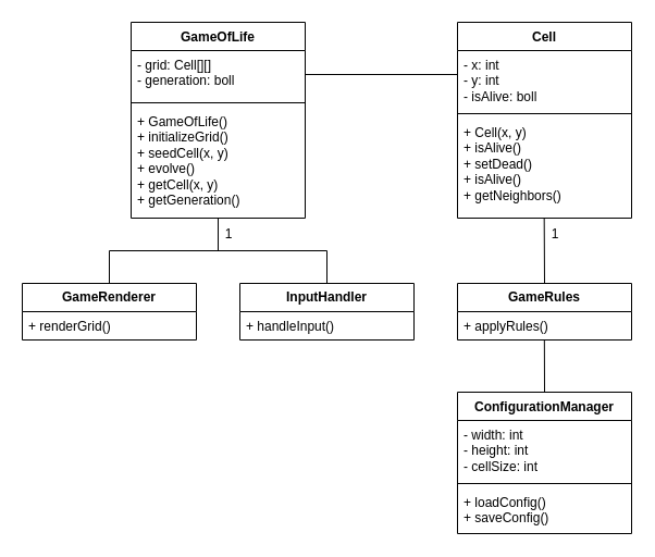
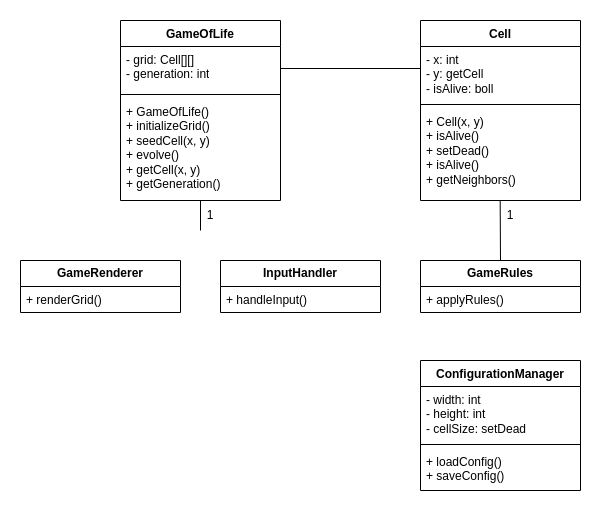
  <mxCell id="0" />
  <mxCell id="1" parent="0" />
  <mxCell id="2" value="GameOfLife" style="swimlane;fontStyle=1;align=center;verticalAlign=top;childLayout=stackLayout;horizontal=1;startSize=26;horizontalStack=0;resizeParent=1;resizeParentMax=0;resizeLast=0;collapsible=1;marginBottom=0;whiteSpace=wrap;html=1;" vertex="1" parent="1"><mxGeometry x="120" y="20" width="160" height="180" as="geometry" /></mxCell>
- <mxCell id="3" value="- grid: Cell[][]&lt;br&gt;- generation: boll" style="text;strokeColor=none;fillColor=none;align=left;verticalAlign=top;spacingLeft=4;spacingRight=4;overflow=hidden;rotatable=0;points=[[0,0.5],[1,0.5]];portConstraint=eastwest;whiteSpace=wrap;html=1;" vertex="1" parent="2"><mxGeometry y="26" width="160" height="44" as="geometry" /></mxCell>
+ <mxCell id="3" value="- grid: Cell[][]&lt;br&gt;- generation: int" style="text;strokeColor=none;fillColor=none;align=left;verticalAlign=top;spacingLeft=4;spacingRight=4;overflow=hidden;rotatable=0;points=[[0,0.5],[1,0.5]];portConstraint=eastwest;whiteSpace=wrap;html=1;" vertex="1" parent="2"><mxGeometry y="26" width="160" height="44" as="geometry" /></mxCell>
  <mxCell id="4" value="" style="line;strokeWidth=1;fillColor=none;align=left;verticalAlign=middle;spacingTop=-1;spacingLeft=3;spacingRight=3;rotatable=0;labelPosition=right;points=[];portConstraint=eastwest;strokeColor=inherit;" vertex="1" parent="2"><mxGeometry y="70" width="160" height="8" as="geometry" /></mxCell>
  <mxCell id="5" value="+ GameOfLife()&lt;br&gt;+ initializeGrid()&lt;br&gt;+ seedCell(x, y)&lt;br&gt;+ evolve()&lt;br&gt;+ getCell(x, y)&lt;br&gt;+ getGeneration()" style="text;strokeColor=none;fillColor=none;align=left;verticalAlign=top;spacingLeft=4;spacingRight=4;overflow=hidden;rotatable=0;points=[[0,0.5],[1,0.5]];portConstraint=eastwest;whiteSpace=wrap;html=1;" vertex="1" parent="2"><mxGeometry y="78" width="160" height="102" as="geometry" /></mxCell>
  <mxCell id="6" value="Cell" style="swimlane;fontStyle=1;align=center;verticalAlign=top;childLayout=stackLayout;horizontal=1;startSize=26;horizontalStack=0;resizeParent=1;resizeParentMax=0;resizeLast=0;collapsible=1;marginBottom=0;whiteSpace=wrap;html=1;" vertex="1" parent="1"><mxGeometry x="420" y="20" width="160" height="180" as="geometry" /></mxCell>
- <mxCell id="7" value="- x: int&lt;br&gt;- y: int&lt;br&gt;- isAlive: boll" style="text;strokeColor=none;fillColor=none;align=left;verticalAlign=top;spacingLeft=4;spacingRight=4;overflow=hidden;rotatable=0;points=[[0,0.5],[1,0.5]];portConstraint=eastwest;whiteSpace=wrap;html=1;" vertex="1" parent="6"><mxGeometry y="26" width="160" height="54" as="geometry" /></mxCell>
+ <mxCell id="7" value="- x: int&lt;br&gt;- y: getCell&lt;br&gt;- isAlive: boll" style="text;strokeColor=none;fillColor=none;align=left;verticalAlign=top;spacingLeft=4;spacingRight=4;overflow=hidden;rotatable=0;points=[[0,0.5],[1,0.5]];portConstraint=eastwest;whiteSpace=wrap;html=1;" vertex="1" parent="6"><mxGeometry y="26" width="160" height="54" as="geometry" /></mxCell>
  <mxCell id="8" value="" style="line;strokeWidth=1;fillColor=none;align=left;verticalAlign=middle;spacingTop=-1;spacingLeft=3;spacingRight=3;rotatable=0;labelPosition=right;points=[];portConstraint=eastwest;strokeColor=inherit;" vertex="1" parent="6"><mxGeometry y="80" width="160" height="8" as="geometry" /></mxCell>
  <mxCell id="9" value="+ Cell(x, y)&lt;br&gt;+ isAlive()&lt;br&gt;+ setDead()&lt;br&gt;+ isAlive()&lt;br&gt;+ getNeighbors()" style="text;strokeColor=none;fillColor=none;align=left;verticalAlign=top;spacingLeft=4;spacingRight=4;overflow=hidden;rotatable=0;points=[[0,0.5],[1,0.5]];portConstraint=eastwest;whiteSpace=wrap;html=1;" vertex="1" parent="6"><mxGeometry y="88" width="160" height="92" as="geometry" /></mxCell>
  <mxCell id="10" value="ConfigurationManager" style="swimlane;fontStyle=1;align=center;verticalAlign=top;childLayout=stackLayout;horizontal=1;startSize=26;horizontalStack=0;resizeParent=1;resizeParentMax=0;resizeLast=0;collapsible=1;marginBottom=0;whiteSpace=wrap;html=1;" vertex="1" parent="1"><mxGeometry x="420" y="360" width="160" height="130" as="geometry" /></mxCell>
- <mxCell id="11" value="- width: int&lt;br&gt;- height: int&lt;br&gt;- cellSize: int" style="text;strokeColor=none;fillColor=none;align=left;verticalAlign=top;spacingLeft=4;spacingRight=4;overflow=hidden;rotatable=0;points=[[0,0.5],[1,0.5]];portConstraint=eastwest;whiteSpace=wrap;html=1;" vertex="1" parent="10"><mxGeometry y="26" width="160" height="54" as="geometry" /></mxCell>
+ <mxCell id="11" value="- width: int&lt;br&gt;- height: int&lt;br&gt;- cellSize: setDead" style="text;strokeColor=none;fillColor=none;align=left;verticalAlign=top;spacingLeft=4;spacingRight=4;overflow=hidden;rotatable=0;points=[[0,0.5],[1,0.5]];portConstraint=eastwest;whiteSpace=wrap;html=1;" vertex="1" parent="10"><mxGeometry y="26" width="160" height="54" as="geometry" /></mxCell>
  <mxCell id="12" value="" style="line;strokeWidth=1;fillColor=none;align=left;verticalAlign=middle;spacingTop=-1;spacingLeft=3;spacingRight=3;rotatable=0;labelPosition=right;points=[];portConstraint=eastwest;strokeColor=inherit;" vertex="1" parent="10"><mxGeometry y="80" width="160" height="8" as="geometry" /></mxCell>
  <mxCell id="13" value="+ loadConfig()&lt;br&gt;+ saveConfig()" style="text;strokeColor=none;fillColor=none;align=left;verticalAlign=top;spacingLeft=4;spacingRight=4;overflow=hidden;rotatable=0;points=[[0,0.5],[1,0.5]];portConstraint=eastwest;whiteSpace=wrap;html=1;" vertex="1" parent="10"><mxGeometry y="88" width="160" height="42" as="geometry" /></mxCell>
  <mxCell id="14" value="&lt;b&gt;GameRules&lt;/b&gt;" style="swimlane;fontStyle=0;childLayout=stackLayout;horizontal=1;startSize=26;fillColor=none;horizontalStack=0;resizeParent=1;resizeParentMax=0;resizeLast=0;collapsible=1;marginBottom=0;whiteSpace=wrap;html=1;" vertex="1" parent="1"><mxGeometry x="420" y="260" width="160" height="52" as="geometry" /></mxCell>
  <mxCell id="15" value="+ applyRules()" style="text;strokeColor=none;fillColor=none;align=left;verticalAlign=top;spacingLeft=4;spacingRight=4;overflow=hidden;rotatable=0;points=[[0,0.5],[1,0.5]];portConstraint=eastwest;whiteSpace=wrap;html=1;" vertex="1" parent="14"><mxGeometry y="26" width="160" height="26" as="geometry" /></mxCell>
  <mxCell id="16" value="&lt;b&gt;GameRenderer&lt;/b&gt;" style="swimlane;fontStyle=0;childLayout=stackLayout;horizontal=1;startSize=26;fillColor=none;horizontalStack=0;resizeParent=1;resizeParentMax=0;resizeLast=0;collapsible=1;marginBottom=0;whiteSpace=wrap;html=1;" vertex="1" parent="1"><mxGeometry x="20" y="260" width="160" height="52" as="geometry" /></mxCell>
  <mxCell id="17" value="+ renderGrid()" style="text;strokeColor=none;fillColor=none;align=left;verticalAlign=top;spacingLeft=4;spacingRight=4;overflow=hidden;rotatable=0;points=[[0,0.5],[1,0.5]];portConstraint=eastwest;whiteSpace=wrap;html=1;" vertex="1" parent="16"><mxGeometry y="26" width="160" height="26" as="geometry" /></mxCell>
  <mxCell id="18" value="&lt;b&gt;InputHandler&lt;/b&gt;" style="swimlane;fontStyle=0;childLayout=stackLayout;horizontal=1;startSize=26;fillColor=none;horizontalStack=0;resizeParent=1;resizeParentMax=0;resizeLast=0;collapsible=1;marginBottom=0;whiteSpace=wrap;html=1;" vertex="1" parent="1"><mxGeometry x="220" y="260" width="160" height="52" as="geometry" /></mxCell>
  <mxCell id="19" value="+ handleInput()" style="text;strokeColor=none;fillColor=none;align=left;verticalAlign=top;spacingLeft=4;spacingRight=4;overflow=hidden;rotatable=0;points=[[0,0.5],[1,0.5]];portConstraint=eastwest;whiteSpace=wrap;html=1;" vertex="1" parent="18"><mxGeometry y="26" width="160" height="26" as="geometry" /></mxCell>
- <mxCell id="20" value="" style="endArrow=none;html=1;rounded=0;exitX=0.5;exitY=0;exitDx=0;exitDy=0;entryX=0.5;entryY=0;entryDx=0;entryDy=0;" edge="1" parent="1" source="16" target="18"><mxGeometry relative="1" as="geometry"><mxPoint x="210" y="520" as="sourcePoint" /><mxPoint x="300" y="240" as="targetPoint" /><Array as="points"><mxPoint x="100" y="230" /><mxPoint x="300" y="230" /></Array></mxGeometry></mxCell>
  <mxCell id="21" value="" style="endArrow=none;html=1;rounded=0;entryX=0.5;entryY=0.998;entryDx=0;entryDy=0;entryPerimeter=0;" edge="1" parent="1" target="5"><mxGeometry relative="1" as="geometry"><mxPoint x="200" y="230" as="sourcePoint" /><mxPoint x="360" y="220" as="targetPoint" /></mxGeometry></mxCell>
  <mxCell id="22" value="" style="endArrow=none;html=1;rounded=0;exitX=1;exitY=0.5;exitDx=0;exitDy=0;" edge="1" parent="1" source="3"><mxGeometry relative="1" as="geometry"><mxPoint x="400" y="240" as="sourcePoint" /><mxPoint x="420" y="68" as="targetPoint" /></mxGeometry></mxCell>
  <mxCell id="23" value="" style="endArrow=none;html=1;rounded=0;entryX=0.5;entryY=0;entryDx=0;entryDy=0;exitX=0.498;exitY=1.002;exitDx=0;exitDy=0;exitPerimeter=0;" edge="1" parent="1" source="9" target="14"><mxGeometry relative="1" as="geometry"><mxPoint x="500" y="220" as="sourcePoint" /><mxPoint x="380" y="390" as="targetPoint" /></mxGeometry></mxCell>
- <mxCell id="24" value="" style="endArrow=none;html=1;rounded=0;entryX=0.5;entryY=0;entryDx=0;entryDy=0;exitX=0.499;exitY=1.002;exitDx=0;exitDy=0;exitPerimeter=0;" edge="1" parent="1" source="15" target="10"><mxGeometry relative="1" as="geometry"><mxPoint x="610" y="320" as="sourcePoint" /><mxPoint x="610" y="320" as="targetPoint" /></mxGeometry></mxCell>
  <mxCell id="25" value="1" style="text;html=1;strokeColor=none;fillColor=none;align=center;verticalAlign=middle;whiteSpace=wrap;rounded=0;" vertex="1" parent="1"><mxGeometry x="200" y="200" width="20" height="30" as="geometry" /></mxCell>
  <mxCell id="26" value="1" style="text;html=1;strokeColor=none;fillColor=none;align=center;verticalAlign=middle;whiteSpace=wrap;rounded=0;" vertex="1" parent="1"><mxGeometry x="500" y="200" width="20" height="30" as="geometry" /></mxCell>
